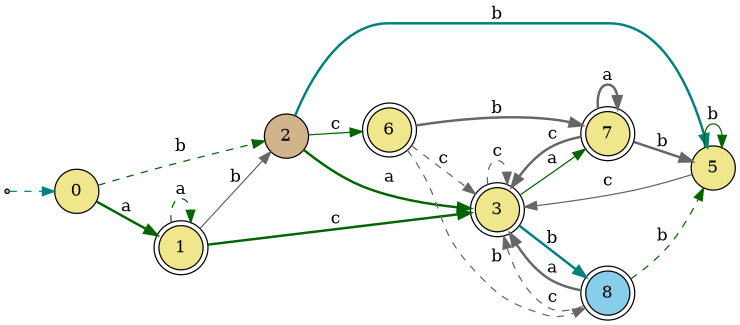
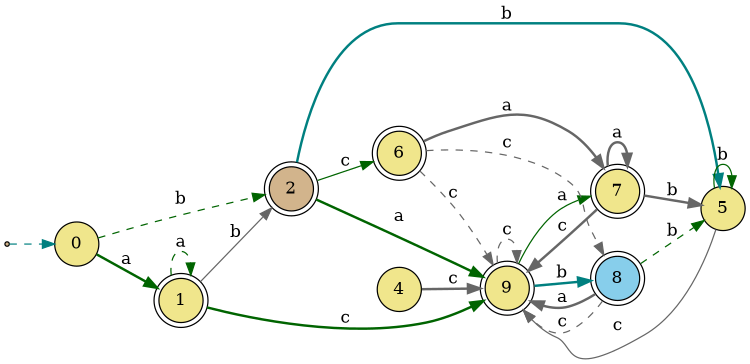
  digraph {
    rankdir=LR
    node [fillcolor=khaki shape=doublecircle style=filled]
    edge [color=gray40 style=bold]
    1
    0 [shape=circle]
-   2 [fillcolor=tan shape=circle]
-   3
+   2 [fillcolor=tan]
+   3 [label=9]
    7
    8 [fillcolor=skyblue]
    6
    5 [shape=circle]
    qi [fillcolor=tan shape=point]
+   4 [shape=circle]
    1 -> 1 [color=darkgreen label=a style=dashed]
    1 -> 2 [label=b style=solid]
    1 -> 3 [color=darkgreen label=c]
    0 -> 1 [color=darkgreen label=a]
    0 -> 2 [color=darkgreen label=b style=dashed]
    2 -> 3 [color=darkgreen label=a]
    2 -> 6 [color=darkgreen label=c style=solid]
    2 -> 5 [color=teal label=b]
    3 -> 3 [label=c style=dashed]
    3 -> 7 [color=darkgreen label=a style=solid]
    3 -> 8 [color=teal label=b]
    7 -> 3 [label=c]
    7 -> 7 [label=a]
    7 -> 5 [label=b]
    8 -> 3 [label=a]
    8 -> 3 [label=c style=dashed]
    8 -> 5 [color=darkgreen label=b style=dashed]
    6 -> 3 [label=c style=dashed]
-   6 -> 7 [label=b]
-   6 -> 8 [label=b style=dashed]
+   6 -> 7 [label=a]
+   6 -> 8 [label=c style=dashed]
    5 -> 3 [label=c style=solid]
    5 -> 5 [color=darkgreen label=b style=solid]
    qi -> 0 [color=teal style=dashed]
+   4 -> 3 [label=c]
  }
